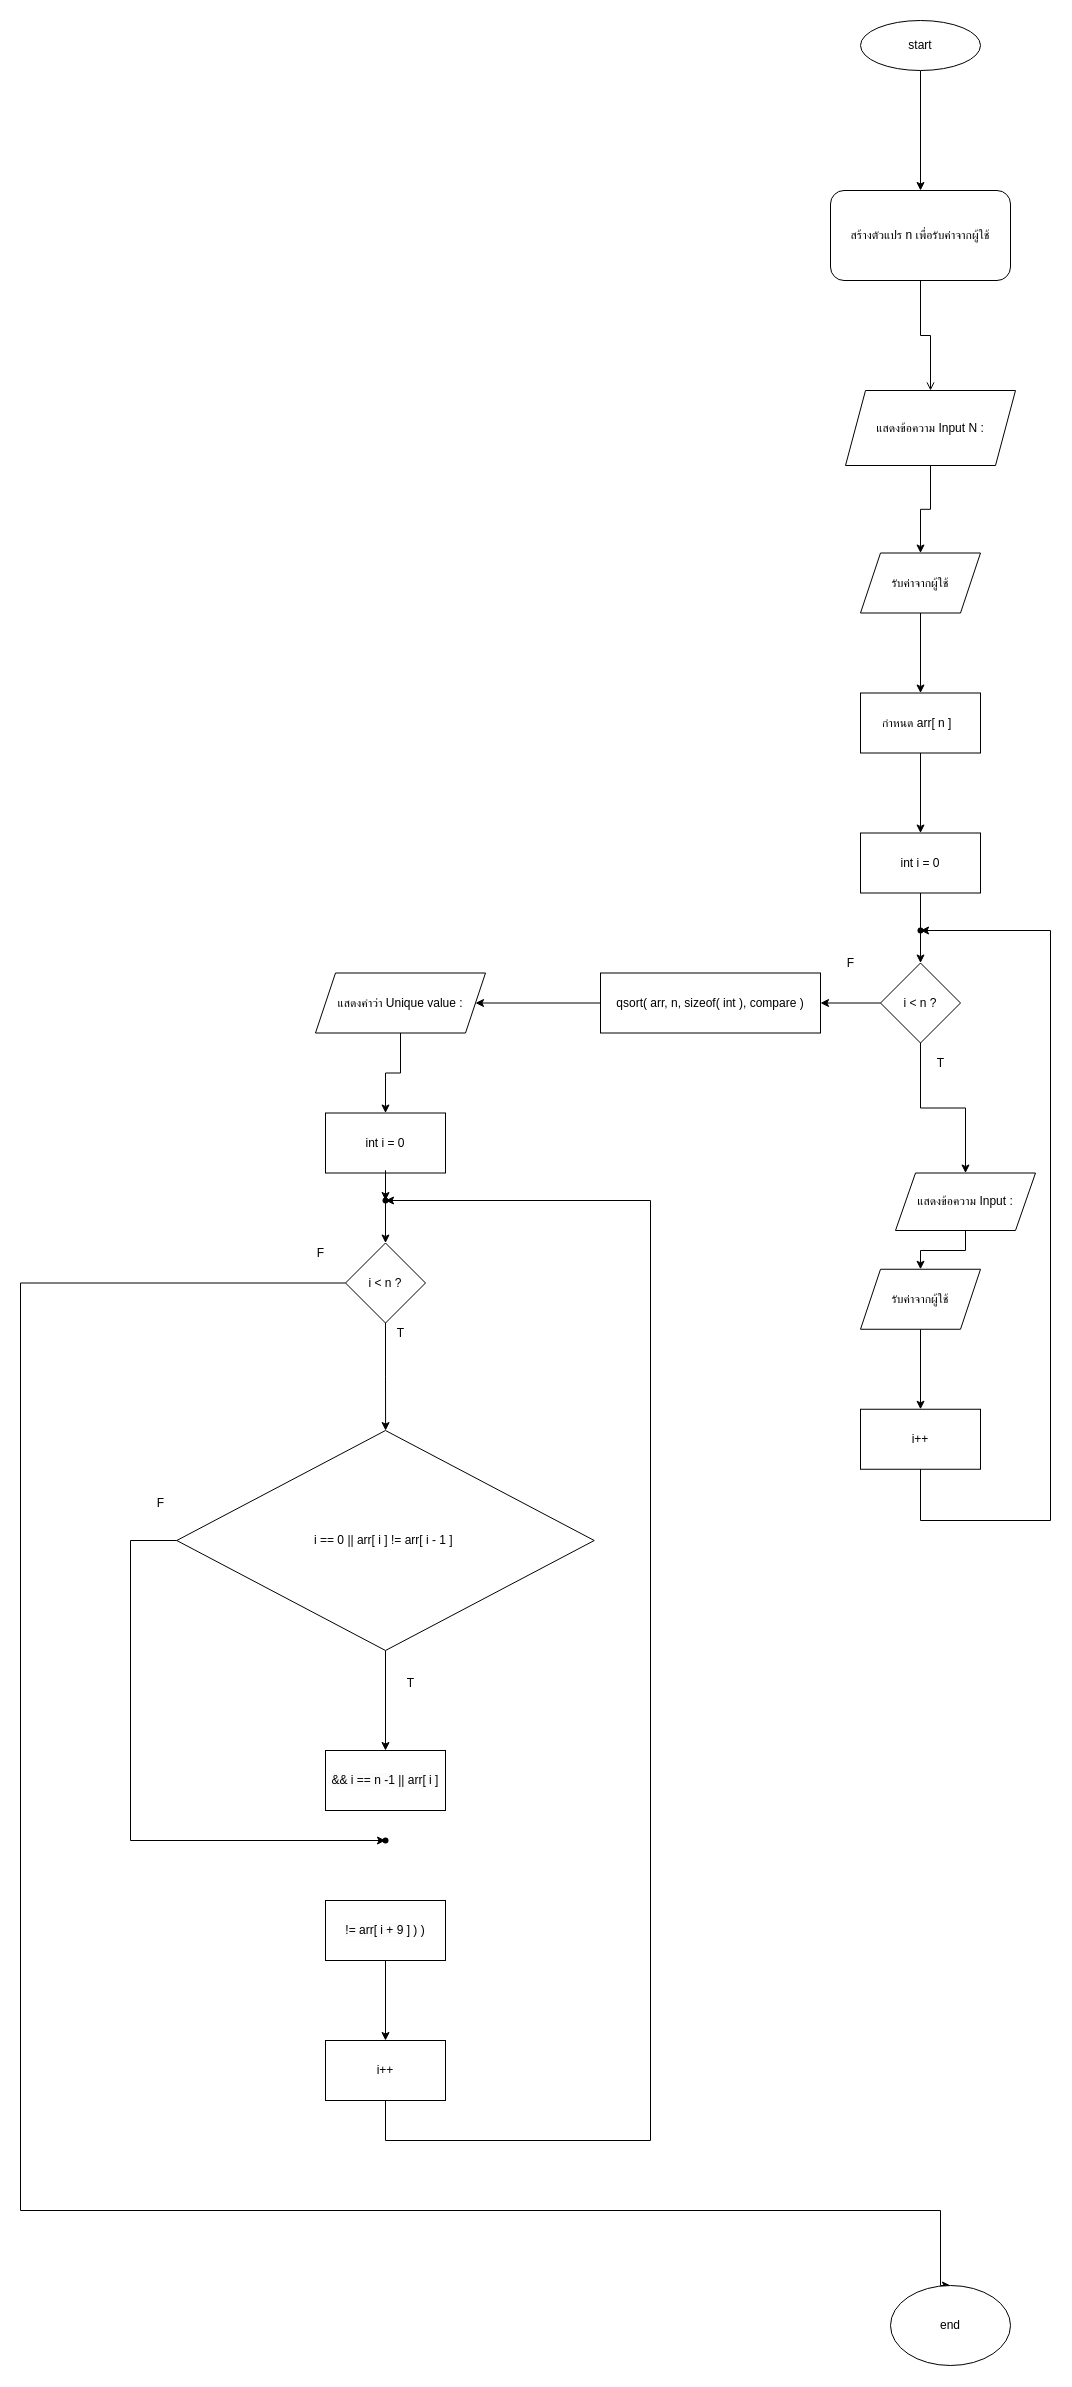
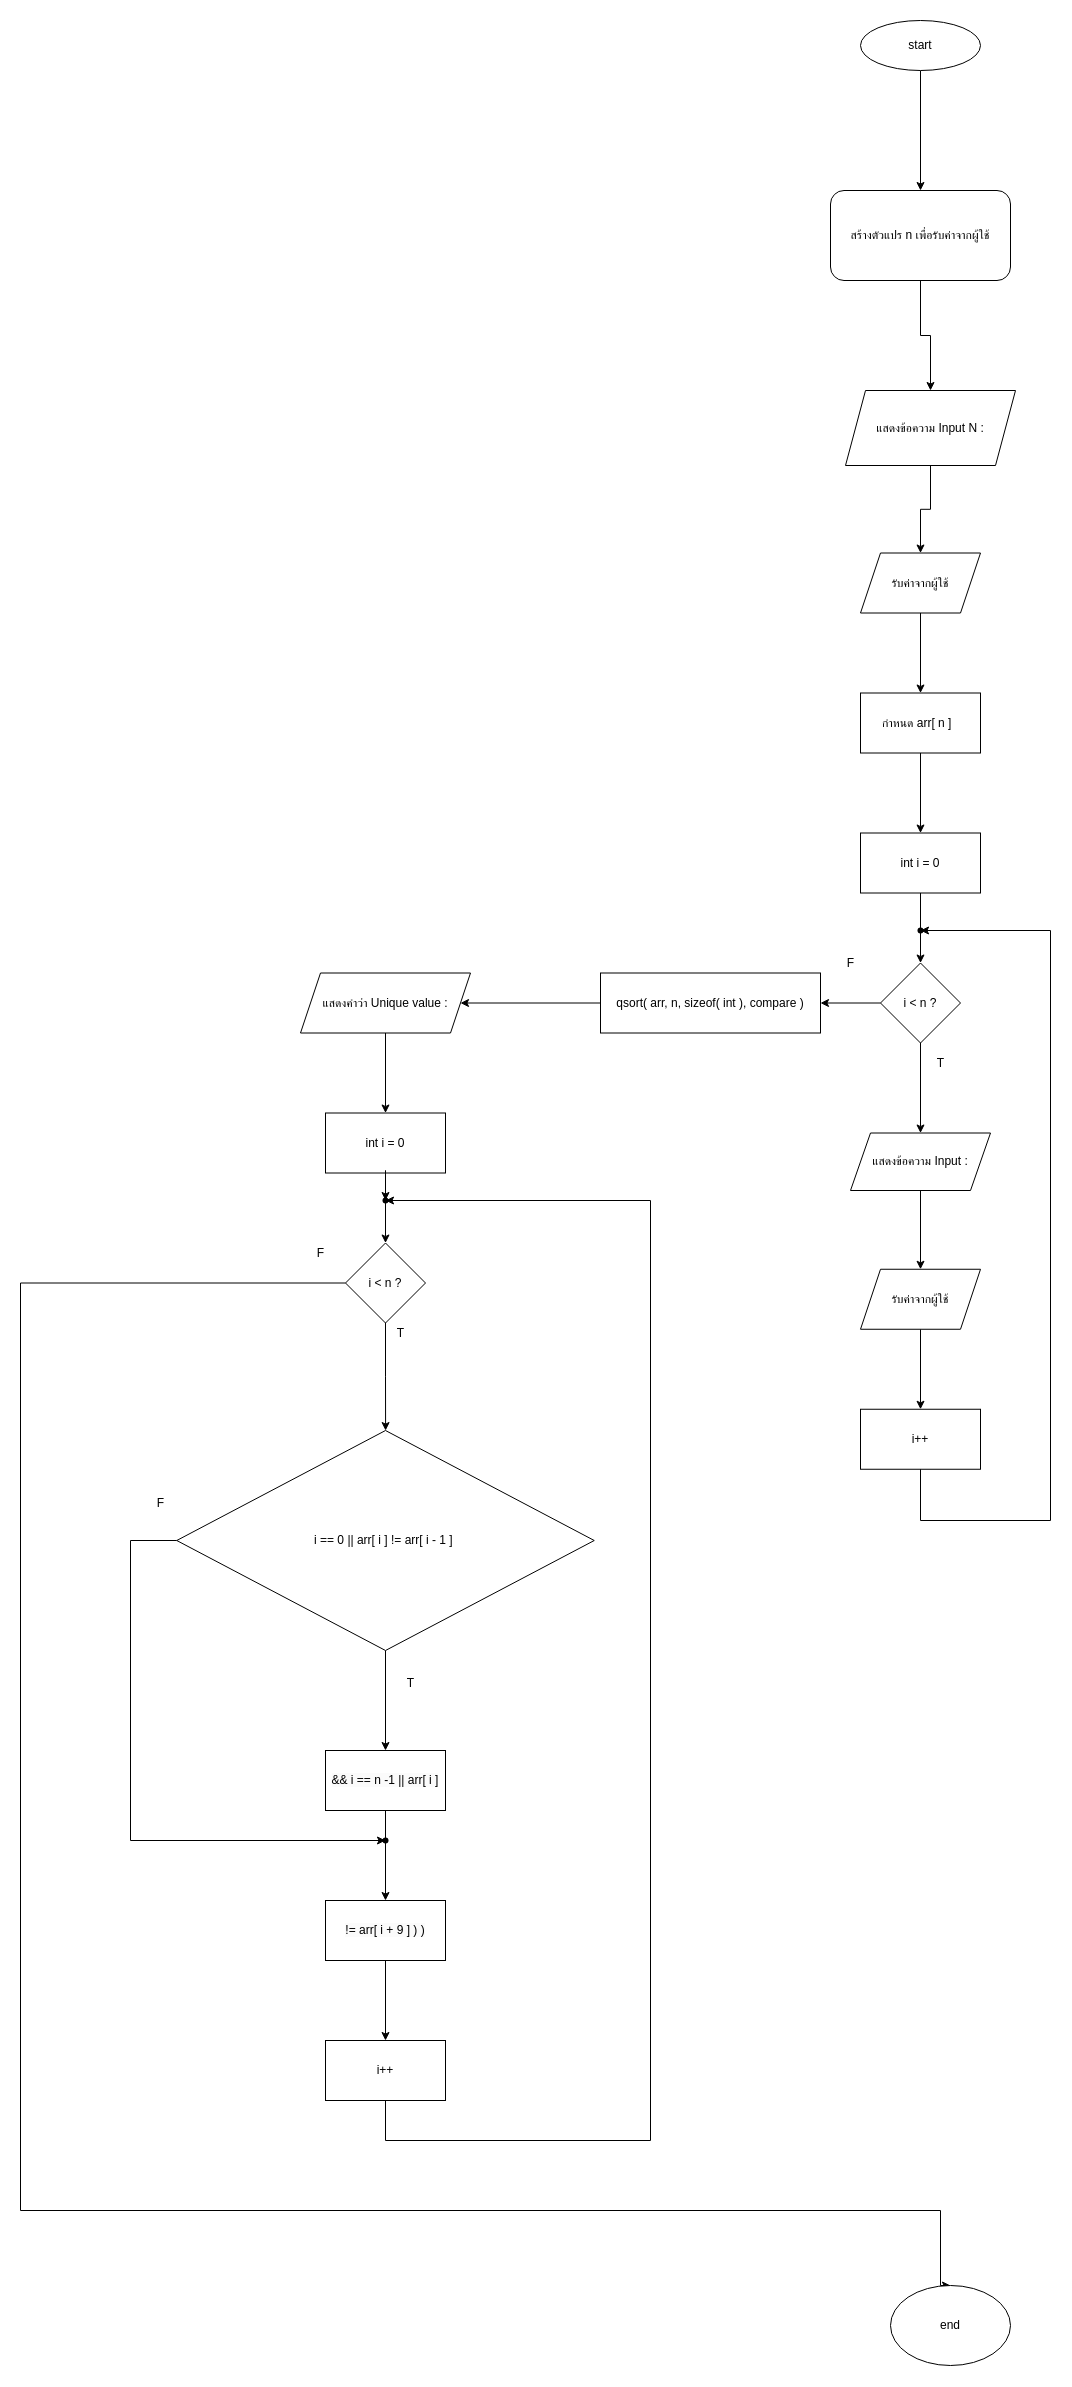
  <mxCell id="0" />
  <mxCell id="1" parent="0" />
  <mxCell id="2" value="" style="edgeStyle=orthogonalEdgeStyle;rounded=0;orthogonalLoop=1;jettySize=auto;html=1;" edge="1" parent="1" source="3" target="5"><mxGeometry relative="1" as="geometry" /></mxCell>
  <mxCell id="3" value="start" style="ellipse;whiteSpace=wrap;html=1;" vertex="1" parent="1"><mxGeometry x="860" y="20" width="120" height="50" as="geometry" /></mxCell>
- <mxCell id="4" value="" style="edgeStyle=orthogonalEdgeStyle;rounded=0;orthogonalLoop=1;jettySize=auto;html=1;endArrow=open;" edge="1" parent="1" source="5" target="7"><mxGeometry relative="1" as="geometry" /></mxCell>
+ <mxCell id="4" value="" style="edgeStyle=orthogonalEdgeStyle;rounded=0;orthogonalLoop=1;jettySize=auto;html=1;" edge="1" parent="1" source="5" target="7"><mxGeometry relative="1" as="geometry" /></mxCell>
  <mxCell id="5" value="สร้างตัวแปร n เพื่อรับค่าจากผู้ใช้" style="whiteSpace=wrap;html=1;rounded=1;" vertex="1" parent="1"><mxGeometry x="830" y="190" width="180" height="90" as="geometry" /></mxCell>
  <mxCell id="6" value="" style="edgeStyle=orthogonalEdgeStyle;rounded=0;orthogonalLoop=1;jettySize=auto;html=1;" edge="1" parent="1" source="7" target="9"><mxGeometry relative="1" as="geometry" /></mxCell>
  <mxCell id="7" value="แสดงข้อความ Input N :" style="shape=parallelogram;perimeter=parallelogramPerimeter;whiteSpace=wrap;html=1;fixedSize=1;" vertex="1" parent="1"><mxGeometry x="845" y="390" width="170" height="75" as="geometry" /></mxCell>
  <mxCell id="8" value="" style="edgeStyle=orthogonalEdgeStyle;rounded=0;orthogonalLoop=1;jettySize=auto;html=1;" edge="1" parent="1" source="9" target="11"><mxGeometry relative="1" as="geometry" /></mxCell>
  <mxCell id="9" value="รับค่าจากผู้ใช้" style="shape=parallelogram;perimeter=parallelogramPerimeter;whiteSpace=wrap;html=1;fixedSize=1;" vertex="1" parent="1"><mxGeometry x="860" y="552.5" width="120" height="60" as="geometry" /></mxCell>
  <mxCell id="10" value="" style="edgeStyle=orthogonalEdgeStyle;rounded=0;orthogonalLoop=1;jettySize=auto;html=1;" edge="1" parent="1" source="11" target="13"><mxGeometry relative="1" as="geometry" /></mxCell>
  <mxCell id="11" value="กำหนด arr[ n ]&amp;nbsp;&amp;nbsp;" style="whiteSpace=wrap;html=1;" vertex="1" parent="1"><mxGeometry x="860" y="692.5" width="120" height="60" as="geometry" /></mxCell>
  <mxCell id="12" value="" style="edgeStyle=orthogonalEdgeStyle;rounded=0;orthogonalLoop=1;jettySize=auto;html=1;" edge="1" parent="1" source="13" target="16"><mxGeometry relative="1" as="geometry" /></mxCell>
  <mxCell id="13" value="int i = 0" style="whiteSpace=wrap;html=1;" vertex="1" parent="1"><mxGeometry x="860" y="832.5" width="120" height="60" as="geometry" /></mxCell>
  <mxCell id="14" value="" style="edgeStyle=orthogonalEdgeStyle;rounded=0;orthogonalLoop=1;jettySize=auto;html=1;" edge="1" parent="1" source="16" target="18"><mxGeometry relative="1" as="geometry" /></mxCell>
  <mxCell id="15" value="" style="edgeStyle=orthogonalEdgeStyle;rounded=0;orthogonalLoop=1;jettySize=auto;html=1;" edge="1" parent="1" source="16" target="26"><mxGeometry relative="1" as="geometry" /></mxCell>
  <mxCell id="16" value="i &amp;lt; n ?" style="rhombus;whiteSpace=wrap;html=1;" vertex="1" parent="1"><mxGeometry x="880" y="962.5" width="80" height="80" as="geometry" /></mxCell>
  <mxCell id="17" value="" style="edgeStyle=orthogonalEdgeStyle;rounded=0;orthogonalLoop=1;jettySize=auto;html=1;" edge="1" parent="1" source="18" target="20"><mxGeometry relative="1" as="geometry" /></mxCell>
- <mxCell id="18" value="แสดงข้อความ Input :" style="shape=parallelogram;perimeter=parallelogramPerimeter;whiteSpace=wrap;html=1;fixedSize=1;" vertex="1" parent="1"><mxGeometry x="895" y="1172.5" width="140" height="57.5" as="geometry" /></mxCell>
+ <mxCell id="18" value="แสดงข้อความ Input :" style="shape=parallelogram;perimeter=parallelogramPerimeter;whiteSpace=wrap;html=1;fixedSize=1;" vertex="1" parent="1"><mxGeometry x="850" y="1132.5" width="140" height="57.5" as="geometry" /></mxCell>
  <mxCell id="19" value="" style="edgeStyle=orthogonalEdgeStyle;rounded=0;orthogonalLoop=1;jettySize=auto;html=1;" edge="1" parent="1" source="20" target="21"><mxGeometry relative="1" as="geometry" /></mxCell>
  <mxCell id="20" value="รับค่าจากผู้ใช้" style="shape=parallelogram;perimeter=parallelogramPerimeter;whiteSpace=wrap;html=1;fixedSize=1;" vertex="1" parent="1"><mxGeometry x="860" y="1268.75" width="120" height="60" as="geometry" /></mxCell>
  <mxCell id="21" value="i++" style="whiteSpace=wrap;html=1;" vertex="1" parent="1"><mxGeometry x="860" y="1408.75" width="120" height="60" as="geometry" /></mxCell>
  <mxCell id="22" value="" style="shape=waypoint;sketch=0;fillStyle=solid;size=6;pointerEvents=1;points=[];fillColor=none;resizable=0;rotatable=0;perimeter=centerPerimeter;snapToPoint=1;" vertex="1" parent="1"><mxGeometry x="910" y="920" width="20" height="20" as="geometry" /></mxCell>
  <mxCell id="23" style="edgeStyle=orthogonalEdgeStyle;rounded=0;orthogonalLoop=1;jettySize=auto;html=1;exitX=0.5;exitY=1;exitDx=0;exitDy=0;entryX=1.05;entryY=0.85;entryDx=0;entryDy=0;entryPerimeter=0;" edge="1" parent="1" source="21" target="22"><mxGeometry relative="1" as="geometry"><Array as="points"><mxPoint x="920" y="1520" /><mxPoint x="1050" y="1520" /><mxPoint x="1050" y="930" /></Array></mxGeometry></mxCell>
  <mxCell id="24" value="T" style="text;html=1;align=center;verticalAlign=middle;resizable=0;points=[];autosize=1;strokeColor=none;fillColor=none;" vertex="1" parent="1"><mxGeometry x="925" y="1048" width="30" height="30" as="geometry" /></mxCell>
  <mxCell id="25" value="" style="edgeStyle=orthogonalEdgeStyle;rounded=0;orthogonalLoop=1;jettySize=auto;html=1;" edge="1" parent="1" source="26" target="29"><mxGeometry relative="1" as="geometry" /></mxCell>
  <mxCell id="26" value="qsort( arr, n, sizeof( int ), compare )" style="whiteSpace=wrap;html=1;" vertex="1" parent="1"><mxGeometry x="600" y="972.5" width="220" height="60" as="geometry" /></mxCell>
  <mxCell id="27" value="F" style="text;html=1;align=center;verticalAlign=middle;resizable=0;points=[];autosize=1;strokeColor=none;fillColor=none;" vertex="1" parent="1"><mxGeometry x="835" y="948" width="30" height="30" as="geometry" /></mxCell>
  <mxCell id="28" value="" style="edgeStyle=orthogonalEdgeStyle;rounded=0;orthogonalLoop=1;jettySize=auto;html=1;" edge="1" parent="1" source="29" target="31"><mxGeometry relative="1" as="geometry" /></mxCell>
- <mxCell id="29" value="แสดงคำว่า Unique value :" style="shape=parallelogram;perimeter=parallelogramPerimeter;whiteSpace=wrap;html=1;fixedSize=1;" vertex="1" parent="1"><mxGeometry x="315" y="972.5" width="170" height="60" as="geometry" /></mxCell>
+ <mxCell id="29" value="แสดงคำว่า Unique value :" style="shape=parallelogram;perimeter=parallelogramPerimeter;whiteSpace=wrap;html=1;fixedSize=1;" vertex="1" parent="1"><mxGeometry x="300" y="972.5" width="170" height="60" as="geometry" /></mxCell>
  <mxCell id="30" value="" style="edgeStyle=orthogonalEdgeStyle;rounded=0;orthogonalLoop=1;jettySize=auto;html=1;" edge="1" parent="1" source="48" target="34"><mxGeometry relative="1" as="geometry" /></mxCell>
  <mxCell id="31" value="int i = 0" style="whiteSpace=wrap;html=1;" vertex="1" parent="1"><mxGeometry x="325" y="1112.5" width="120" height="60" as="geometry" /></mxCell>
  <mxCell id="32" value="" style="edgeStyle=orthogonalEdgeStyle;rounded=0;orthogonalLoop=1;jettySize=auto;html=1;" edge="1" parent="1" source="34" target="37"><mxGeometry relative="1" as="geometry" /></mxCell>
  <mxCell id="33" style="edgeStyle=orthogonalEdgeStyle;rounded=0;orthogonalLoop=1;jettySize=auto;html=1;exitX=0;exitY=0.5;exitDx=0;exitDy=0;entryX=0.5;entryY=0;entryDx=0;entryDy=0;" edge="1" parent="1" source="34" target="50"><mxGeometry relative="1" as="geometry"><Array as="points"><mxPoint x="20" y="1282" /><mxPoint x="20" y="2210" /><mxPoint x="940" y="2210" /></Array></mxGeometry></mxCell>
  <mxCell id="34" value="i &amp;lt; n ?" style="rhombus;whiteSpace=wrap;html=1;" vertex="1" parent="1"><mxGeometry x="345" y="1242.5" width="80" height="80" as="geometry" /></mxCell>
  <mxCell id="35" style="edgeStyle=orthogonalEdgeStyle;rounded=0;orthogonalLoop=1;jettySize=auto;html=1;exitX=0.5;exitY=1;exitDx=0;exitDy=0;entryX=0.5;entryY=0;entryDx=0;entryDy=0;" edge="1" parent="1" source="37" target="42"><mxGeometry relative="1" as="geometry" /></mxCell>
  <mxCell id="36" style="edgeStyle=orthogonalEdgeStyle;rounded=0;orthogonalLoop=1;jettySize=auto;html=1;exitX=0;exitY=0.5;exitDx=0;exitDy=0;entryX=0.15;entryY=0.15;entryDx=0;entryDy=0;entryPerimeter=0;" edge="1" parent="1" source="37" target="44"><mxGeometry relative="1" as="geometry"><mxPoint x="150" y="1960" as="targetPoint" /><Array as="points"><mxPoint x="130" y="1540" /><mxPoint x="130" y="1840" /></Array></mxGeometry></mxCell>
  <mxCell id="37" value="&amp;nbsp;i == 0 || arr[ i ] != arr[ i - 1 ]&amp;nbsp;&amp;nbsp;" style="rhombus;whiteSpace=wrap;html=1;" vertex="1" parent="1"><mxGeometry x="176.25" y="1430" width="417.5" height="220" as="geometry" /></mxCell>
  <mxCell id="38" value="T" style="text;html=1;align=center;verticalAlign=middle;resizable=0;points=[];autosize=1;strokeColor=none;fillColor=none;" vertex="1" parent="1"><mxGeometry x="385" y="1318" width="30" height="30" as="geometry" /></mxCell>
  <mxCell id="39" value="" style="edgeStyle=orthogonalEdgeStyle;rounded=0;orthogonalLoop=1;jettySize=auto;html=1;" edge="1" parent="1" source="40" target="46"><mxGeometry relative="1" as="geometry" /></mxCell>
  <mxCell id="40" value="&lt;span style=&quot;color: rgb(0, 0, 0); font-family: Helvetica; font-size: 12px; font-style: normal; font-variant-ligatures: normal; font-variant-caps: normal; font-weight: 400; letter-spacing: normal; orphans: 2; text-align: center; text-indent: 0px; text-transform: none; widows: 2; word-spacing: 0px; -webkit-text-stroke-width: 0px; white-space: normal; background-color: rgb(251, 251, 251); text-decoration-thickness: initial; text-decoration-style: initial; text-decoration-color: initial; display: inline !important; float: none;&quot;&gt;!= arr[ i + 9 ] ) )&lt;/span&gt;" style="whiteSpace=wrap;html=1;" vertex="1" parent="1"><mxGeometry x="325" y="1900" width="120" height="60" as="geometry" /></mxCell>
+ <mxCell id="41" style="edgeStyle=orthogonalEdgeStyle;rounded=0;orthogonalLoop=1;jettySize=auto;html=1;exitX=0.5;exitY=1;exitDx=0;exitDy=0;entryX=0.5;entryY=0;entryDx=0;entryDy=0;" edge="1" parent="1" source="42" target="40"><mxGeometry relative="1" as="geometry" /></mxCell>
  <mxCell id="42" value="&lt;span style=&quot;color: rgb(0, 0, 0); font-family: Helvetica; font-size: 12px; font-style: normal; font-variant-ligatures: normal; font-variant-caps: normal; font-weight: 400; letter-spacing: normal; orphans: 2; text-align: center; text-indent: 0px; text-transform: none; widows: 2; word-spacing: 0px; -webkit-text-stroke-width: 0px; white-space: normal; background-color: rgb(251, 251, 251); text-decoration-thickness: initial; text-decoration-style: initial; text-decoration-color: initial; display: inline !important; float: none;&quot;&gt;&amp;amp;&amp;amp; i == n -1 || arr[ i ]&lt;/span&gt;" style="rounded=0;whiteSpace=wrap;html=1;" vertex="1" parent="1"><mxGeometry x="325" y="1750" width="120" height="60" as="geometry" /></mxCell>
  <mxCell id="43" value="T" style="text;html=1;align=center;verticalAlign=middle;resizable=0;points=[];autosize=1;strokeColor=none;fillColor=none;" vertex="1" parent="1"><mxGeometry x="395" y="1668" width="30" height="30" as="geometry" /></mxCell>
  <mxCell id="44" value="" style="shape=waypoint;sketch=0;fillStyle=solid;size=6;pointerEvents=1;points=[];fillColor=none;resizable=0;rotatable=0;perimeter=centerPerimeter;snapToPoint=1;" vertex="1" parent="1"><mxGeometry x="375" y="1830" width="20" height="20" as="geometry" /></mxCell>
  <mxCell id="45" value="F" style="text;html=1;align=center;verticalAlign=middle;resizable=0;points=[];autosize=1;strokeColor=none;fillColor=none;" vertex="1" parent="1"><mxGeometry x="145" y="1488" width="30" height="30" as="geometry" /></mxCell>
  <mxCell id="46" value="i++" style="whiteSpace=wrap;html=1;" vertex="1" parent="1"><mxGeometry x="325" y="2040" width="120" height="60" as="geometry" /></mxCell>
  <mxCell id="47" value="" style="edgeStyle=orthogonalEdgeStyle;rounded=0;orthogonalLoop=1;jettySize=auto;html=1;" edge="1" parent="1" source="31" target="48"><mxGeometry relative="1" as="geometry"><mxPoint x="385" y="1173" as="sourcePoint" /><mxPoint x="385" y="1243" as="targetPoint" /></mxGeometry></mxCell>
  <mxCell id="48" value="" style="shape=waypoint;sketch=0;fillStyle=solid;size=6;pointerEvents=1;points=[];fillColor=none;resizable=0;rotatable=0;perimeter=centerPerimeter;snapToPoint=1;" vertex="1" parent="1"><mxGeometry x="375" y="1190" width="20" height="20" as="geometry" /></mxCell>
  <mxCell id="49" style="edgeStyle=orthogonalEdgeStyle;rounded=0;orthogonalLoop=1;jettySize=auto;html=1;exitX=0.5;exitY=1;exitDx=0;exitDy=0;entryX=0.9;entryY=0.85;entryDx=0;entryDy=0;entryPerimeter=0;" edge="1" parent="1" source="46" target="48"><mxGeometry relative="1" as="geometry"><Array as="points"><mxPoint x="385" y="2140" /><mxPoint x="650" y="2140" /><mxPoint x="650" y="1200" /></Array></mxGeometry></mxCell>
  <mxCell id="50" value="end" style="ellipse;whiteSpace=wrap;html=1;" vertex="1" parent="1"><mxGeometry x="890" y="2285" width="120" height="80" as="geometry" /></mxCell>
  <mxCell id="51" value="F" style="text;html=1;align=center;verticalAlign=middle;resizable=0;points=[];autosize=1;strokeColor=none;fillColor=none;" vertex="1" parent="1"><mxGeometry x="305" y="1238" width="30" height="30" as="geometry" /></mxCell>
